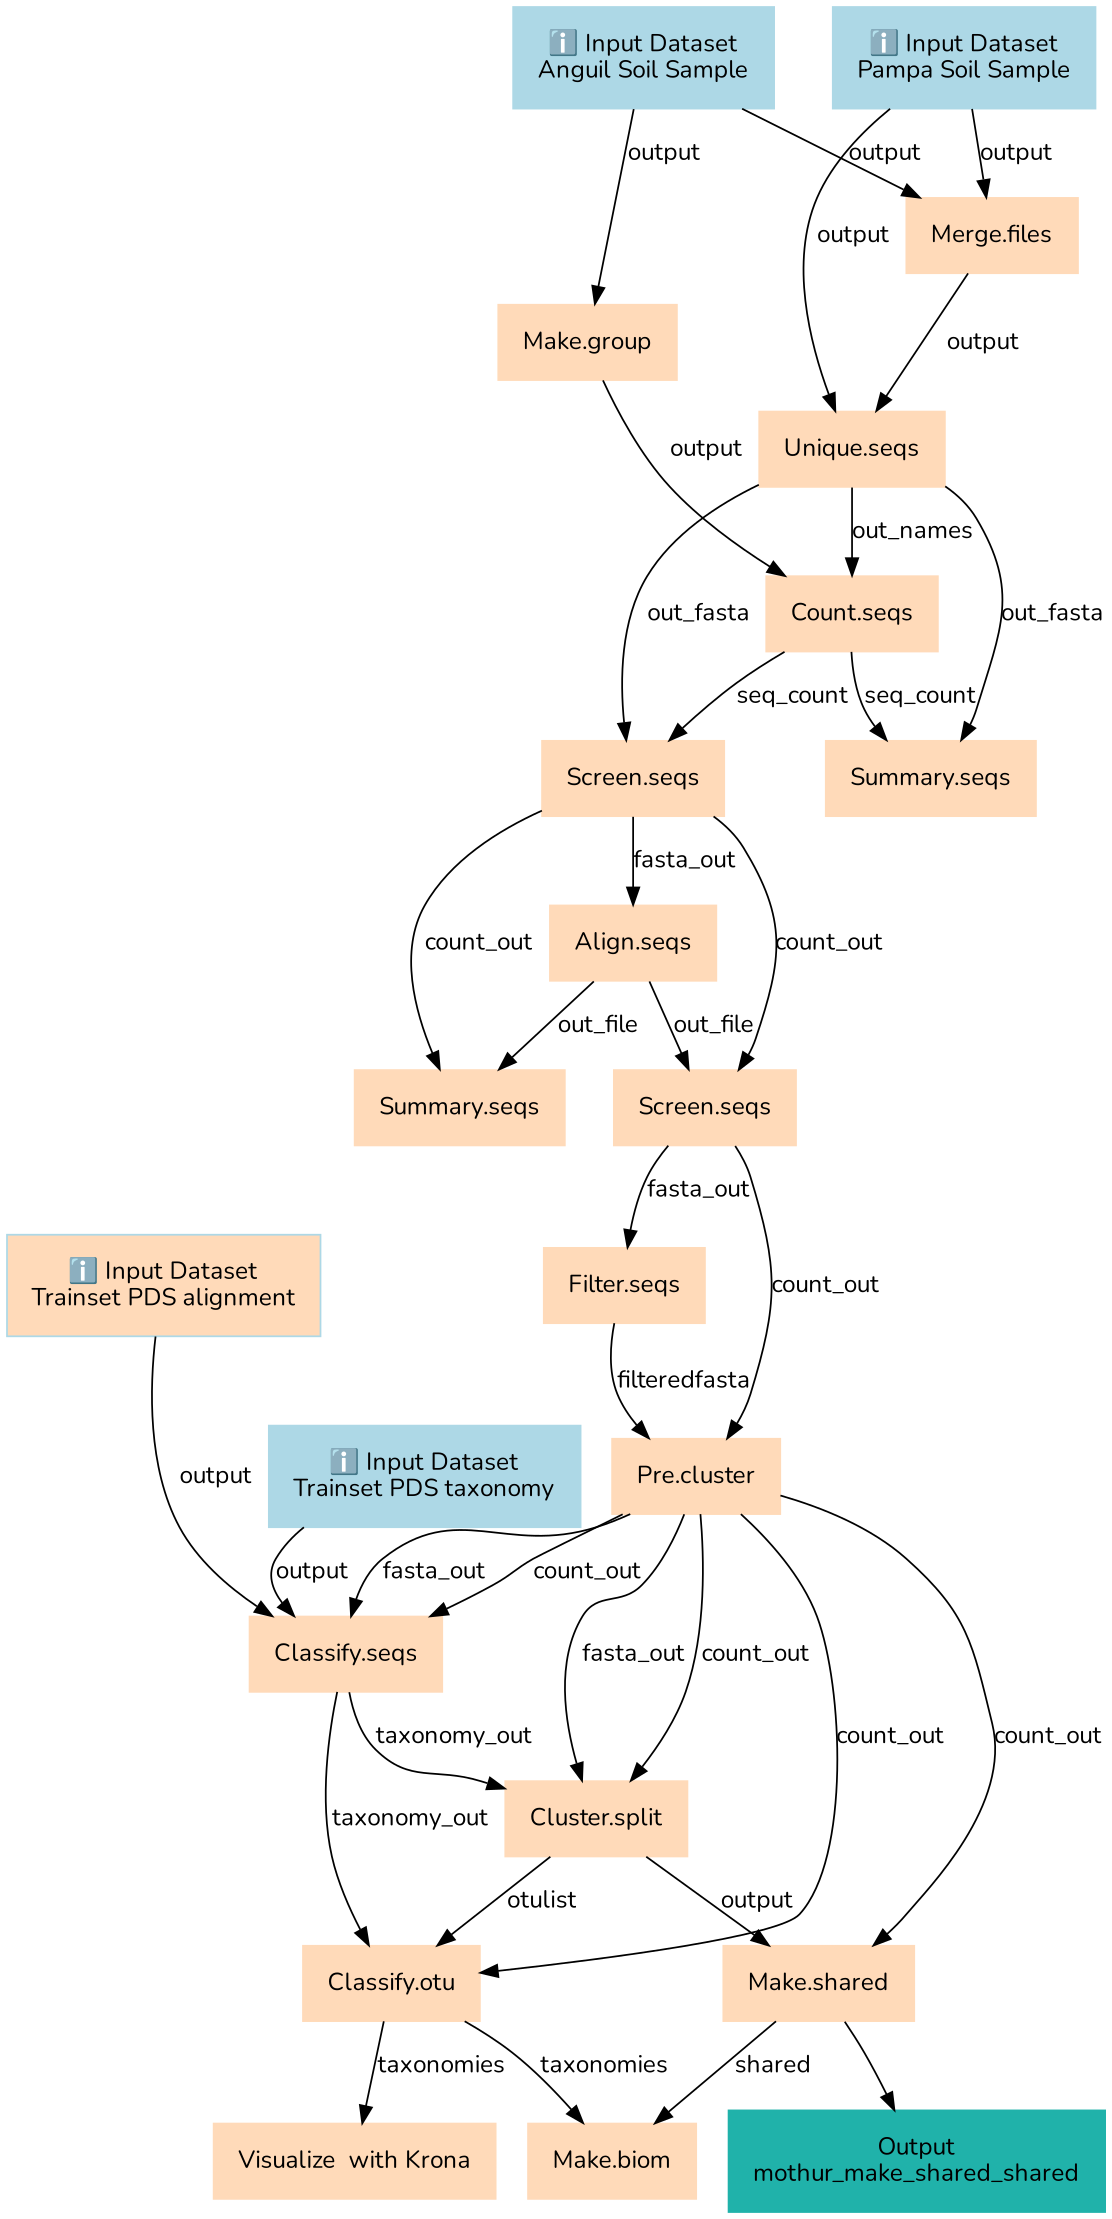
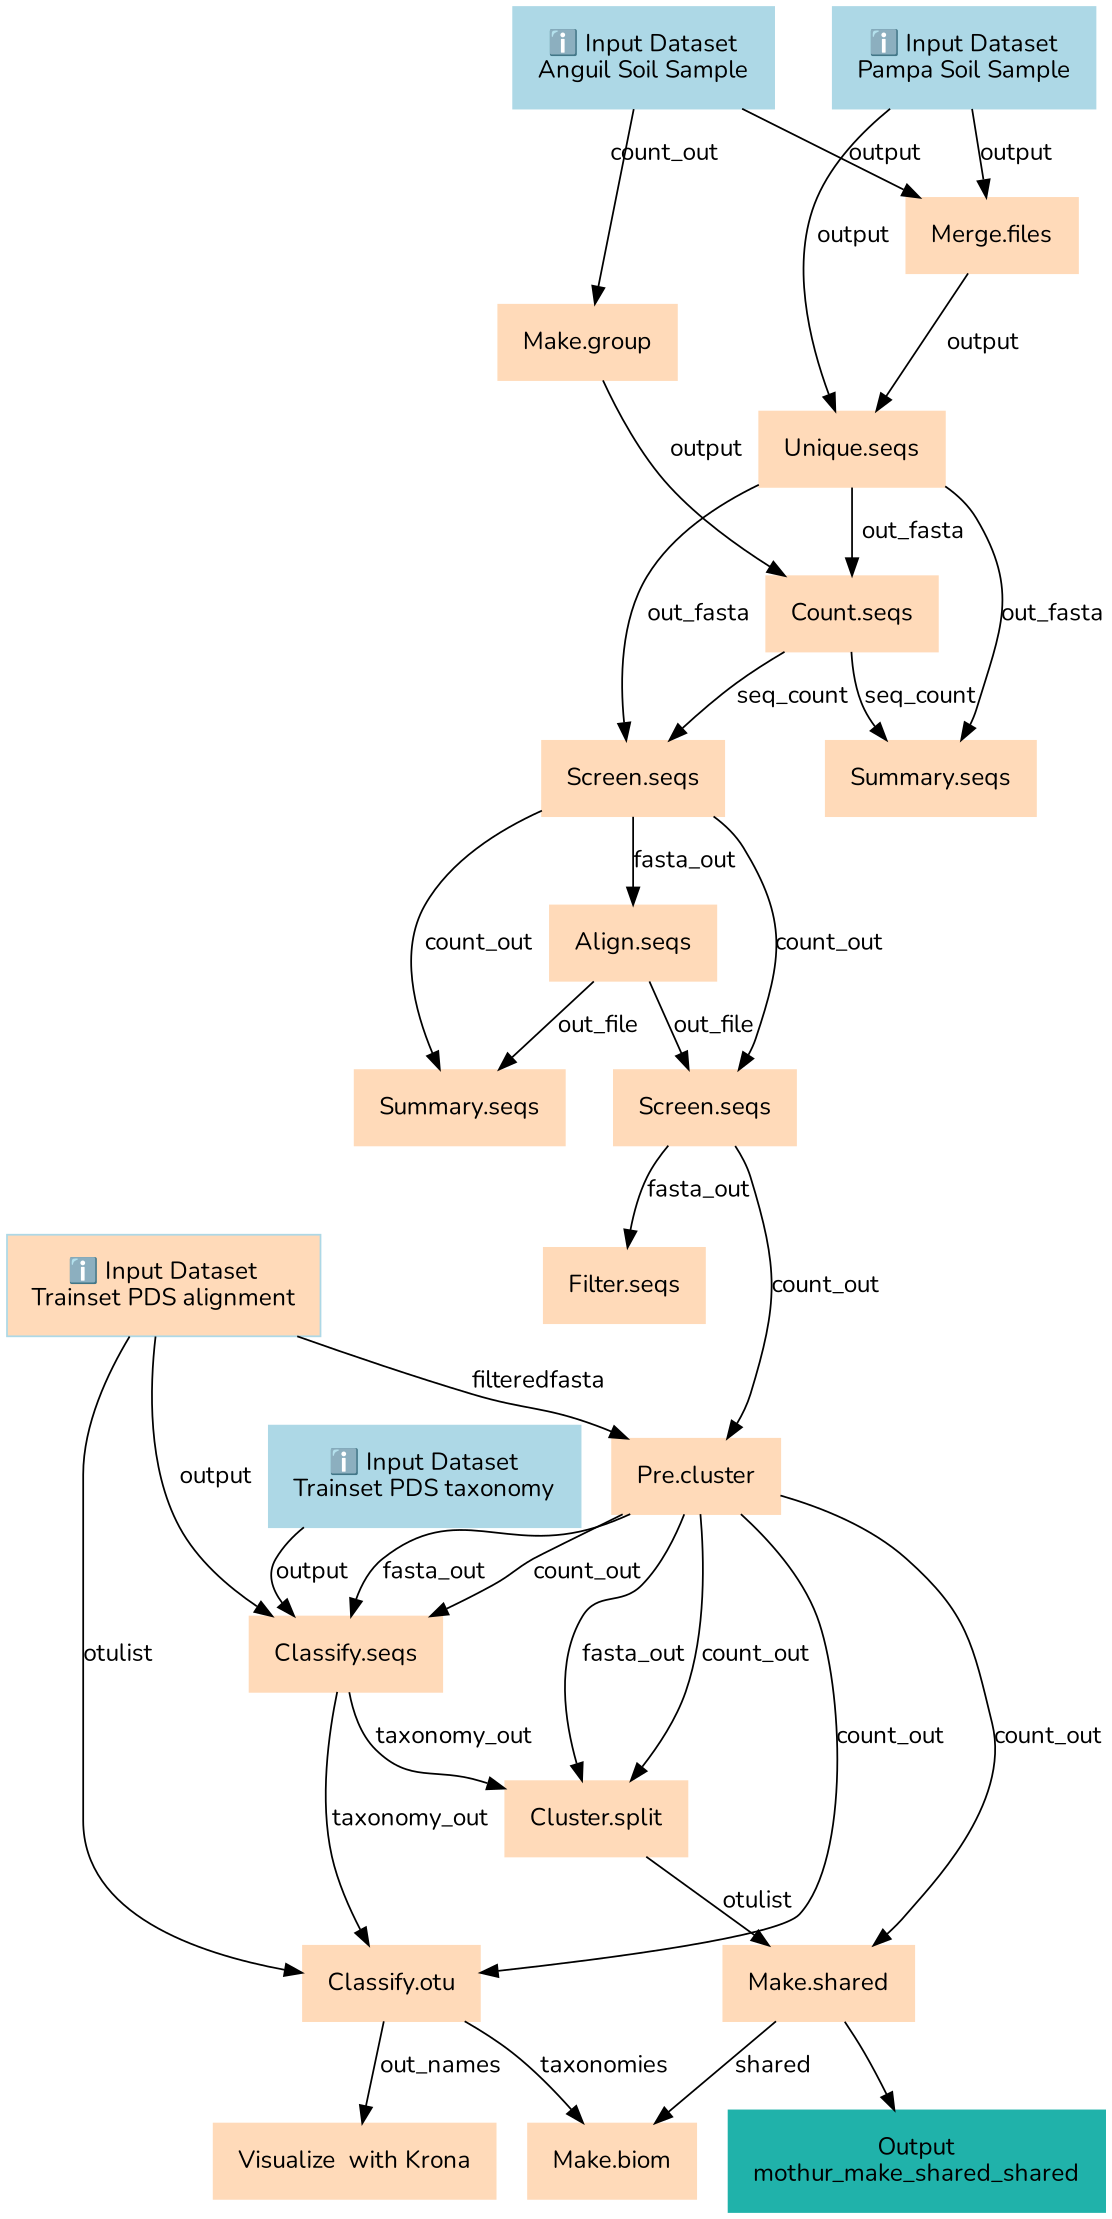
  digraph {
    fontname=Nunito
    node [color=peachpuff fontname=Nunito margin="0.2,0.2" shape=box style=filled]
    edge [fontname=Nunito]
    n1 [label="Align.seqs"]
    n2 [label="Summary.seqs"]
    n3 [label="Screen.seqs"]
    n4 [color=lightblue label="ℹ️ Input Dataset\nAnguil Soil Sample"]
    n5 [label="Merge.files"]
    n6 [label="Make.group"]
    n7 [label="Unique.seqs"]
    n8 [label="Count.seqs"]
    n9 [color=lightblue label="ℹ️ Input Dataset\nPampa Soil Sample"]
    n10 [color=lightblue fillcolor=peachpuff label="ℹ️ Input Dataset\nTrainset PDS alignment"]
    n11 [label="Classify.seqs"]
    n12 [label="Cluster.split"]
    n13 [label="Classify.otu"]
    n14 [color=lightblue label="ℹ️ Input Dataset\nTrainset PDS taxonomy"]
    n15 [label="Summary.seqs"]
    n16 [label="Screen.seqs"]
    n17 [label="Filter.seqs"]
    n18 [label="Pre.cluster"]
    n19 [label="Make.shared"]
    n20 [color=lightseagreen label="Output\nmothur_make_shared_shared"]
    n21 [label="Make.biom"]
    n22 [label="Visualize  with Krona"]
    n1 -> n2 [label=out_file]
    n1 -> n3 [label=out_file]
    n3 -> n17 [label=fasta_out]
    n3 -> n18 [label=count_out]
    n4 -> n5 [label=output]
-   n4 -> n6 [label=output]
+   n4 -> n6 [label=count_out]
    n5 -> n7 [label=output]
    n6 -> n8 [label=output]
-   n7 -> n8 [label=out_names]
+   n7 -> n8 [label=out_fasta]
    n7 -> n15 [label=out_fasta]
    n7 -> n16 [label=out_fasta]
    n8 -> n15 [label=seq_count]
    n8 -> n16 [label=seq_count]
    n9 -> n5 [label=output]
    n9 -> n7 [label=output]
    n10 -> n11 [label=output]
    n11 -> n12 [label=taxonomy_out]
    n11 -> n13 [label=taxonomy_out]
-   n12 -> n13 [label=otulist]
-   n12 -> n19 [label=output]
+   n10 -> n13 [label=otulist]
+   n12 -> n19 [label=otulist]
    n13 -> n21 [label=taxonomies]
-   n13 -> n22 [label=taxonomies]
+   n13 -> n22 [label=out_names]
    n14 -> n11 [label=output]
    n16 -> n1 [label=fasta_out]
    n16 -> n2 [label=count_out]
    n16 -> n3 [label=count_out]
-   n17 -> n18 [label=filteredfasta]
+   n10 -> n18 [label=filteredfasta]
    n18 -> n11 [label=count_out]
    n18 -> n11 [label=fasta_out]
    n18 -> n12 [label=fasta_out]
    n18 -> n12 [label=count_out]
    n18 -> n13 [label=count_out]
    n18 -> n19 [label=count_out]
    n19 -> n20
    n19 -> n21 [label=shared]
  }
